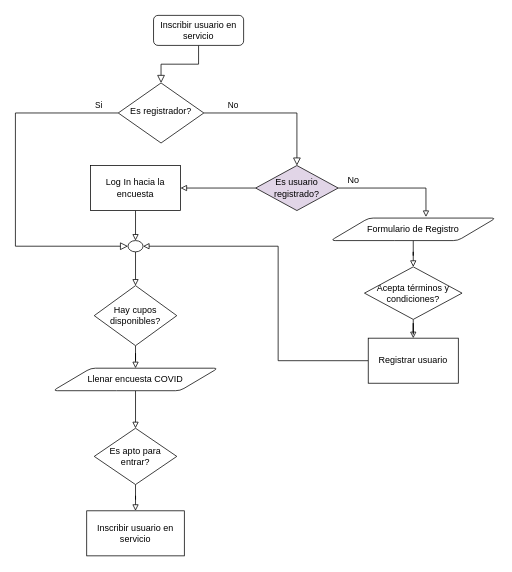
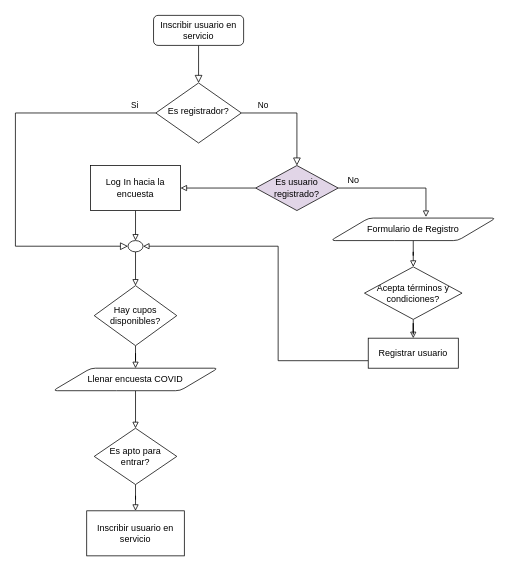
  <mxCell id="0" />
  <mxCell id="1" parent="0" />
  <mxCell id="2" value="" style="rounded=0;html=1;jettySize=auto;orthogonalLoop=1;fontSize=11;endArrow=block;endFill=0;endSize=8;strokeWidth=1;shadow=0;labelBackgroundColor=none;edgeStyle=orthogonalEdgeStyle;" parent="1" source="3" target="6" edge="1"><mxGeometry relative="1" as="geometry" /></mxCell>
  <mxCell id="3" value="Inscribir usuario en servicio" style="rounded=1;whiteSpace=wrap;html=1;fontSize=12;glass=0;strokeWidth=1;shadow=0;" parent="1" vertex="1"><mxGeometry x="204" y="20" width="120" height="40" as="geometry" /></mxCell>
  <mxCell id="4" value="Si" style="rounded=0;html=1;jettySize=auto;orthogonalLoop=1;fontSize=11;endArrow=block;endFill=0;endSize=8;strokeWidth=1;shadow=0;labelBackgroundColor=none;edgeStyle=orthogonalEdgeStyle;entryX=0;entryY=0.5;entryDx=0;entryDy=0;entryPerimeter=0;" parent="1" source="6" target="27" edge="1"><mxGeometry x="-0.89" y="-10" relative="1" as="geometry"><mxPoint as="offset" /><mxPoint x="180" y="290" as="targetPoint" /><Array as="points"><mxPoint x="20" y="150" /><mxPoint x="20" y="327" /></Array></mxGeometry></mxCell>
  <mxCell id="5" value="No" style="edgeStyle=orthogonalEdgeStyle;rounded=0;html=1;jettySize=auto;orthogonalLoop=1;fontSize=11;endArrow=block;endFill=0;endSize=8;strokeWidth=1;shadow=0;labelBackgroundColor=none;entryX=0.5;entryY=0;entryDx=0;entryDy=0;" parent="1" source="6" target="9" edge="1"><mxGeometry x="-0.597" y="10" relative="1" as="geometry"><mxPoint as="offset" /><mxPoint x="560" y="210" as="targetPoint" /></mxGeometry></mxCell>
- <mxCell id="6" value="Es registrador?" style="rhombus;whiteSpace=wrap;html=1;shadow=0;fontFamily=Helvetica;fontSize=12;align=center;strokeWidth=1;spacing=6;spacingTop=-4;" parent="1" vertex="1"><mxGeometry x="157" y="110" width="114" height="80" as="geometry" /></mxCell>
+ <mxCell id="6" value="Es registrador?" style="rhombus;whiteSpace=wrap;html=1;shadow=0;fontFamily=Helvetica;fontSize=12;align=center;strokeWidth=1;spacing=6;spacingTop=-4;" parent="1" vertex="1"><mxGeometry x="207" y="110" width="114" height="80" as="geometry" /></mxCell>
  <mxCell id="7" style="edgeStyle=orthogonalEdgeStyle;rounded=0;orthogonalLoop=1;jettySize=auto;html=1;shadow=0;labelBackgroundColor=#000000;fontSize=12;endArrow=block;endFill=0;strokeColor=#000000;entryX=0.577;entryY=-0.05;entryDx=0;entryDy=0;entryPerimeter=0;" edge="1" parent="1" source="9" target="17"><mxGeometry relative="1" as="geometry"><mxPoint x="590" y="250" as="targetPoint" /><Array as="points"><mxPoint x="567" y="250" /></Array></mxGeometry></mxCell>
  <mxCell id="8" value="" style="edgeStyle=orthogonalEdgeStyle;rounded=0;orthogonalLoop=1;jettySize=auto;html=1;shadow=0;labelBackgroundColor=#000000;fontSize=12;endArrow=block;endFill=0;strokeColor=#000000;" edge="1" parent="1" source="9" target="24"><mxGeometry relative="1" as="geometry" /></mxCell>
  <mxCell id="9" value="Es usuario registrado?" style="rhombus;whiteSpace=wrap;html=1;fillColor=#e1d5e7;" vertex="1" parent="1"><mxGeometry x="340" y="220" width="110" height="60" as="geometry" /></mxCell>
  <mxCell id="10" style="edgeStyle=orthogonalEdgeStyle;rounded=0;orthogonalLoop=1;jettySize=auto;html=1;shadow=0;labelBackgroundColor=#000000;fontSize=12;endArrow=block;endFill=0;strokeColor=#000000;entryX=1;entryY=0.5;entryDx=0;entryDy=0;entryPerimeter=0;" edge="1" parent="1" source="11" target="27"><mxGeometry relative="1" as="geometry"><mxPoint x="180" y="290" as="targetPoint" /><Array as="points"><mxPoint x="370" y="480" /><mxPoint x="370" y="328" /><mxPoint x="190" y="328" /></Array></mxGeometry></mxCell>
- <mxCell id="11" value="Registrar usuario" style="whiteSpace=wrap;html=1;" vertex="1" parent="1"><mxGeometry x="490" y="450" width="120" height="60" as="geometry" /></mxCell>
+ <mxCell id="11" value="Registrar usuario" style="whiteSpace=wrap;html=1;" vertex="1" parent="1"><mxGeometry x="490" y="450" width="120" height="40" as="geometry" /></mxCell>
  <mxCell id="12" value="" style="edgeStyle=orthogonalEdgeStyle;rounded=0;orthogonalLoop=1;jettySize=auto;html=1;shadow=0;labelBackgroundColor=#000000;fontSize=12;endArrow=block;endFill=0;strokeColor=#000000;" edge="1" parent="1" source="13" target="25"><mxGeometry relative="1" as="geometry" /></mxCell>
  <mxCell id="13" value="Es apto para entrar?" style="strokeWidth=1;html=1;shape=mxgraph.flowchart.decision;whiteSpace=wrap;" vertex="1" parent="1"><mxGeometry x="125" y="570" width="110" height="75" as="geometry" /></mxCell>
  <mxCell id="14" style="edgeStyle=orthogonalEdgeStyle;rounded=0;orthogonalLoop=1;jettySize=auto;html=1;entryX=0.5;entryY=0;entryDx=0;entryDy=0;entryPerimeter=0;shadow=0;labelBackgroundColor=#000000;fontSize=12;endArrow=block;endFill=0;strokeColor=#000000;" edge="1" parent="1" source="15" target="13"><mxGeometry relative="1" as="geometry" /></mxCell>
  <mxCell id="15" value="Llenar encuesta COVID" style="shape=parallelogram;html=1;strokeWidth=1;perimeter=parallelogramPerimeter;whiteSpace=wrap;rounded=1;arcSize=12;size=0.23;fontSize=12;" vertex="1" parent="1"><mxGeometry x="70" y="490" width="220" height="30" as="geometry" /></mxCell>
  <mxCell id="16" style="edgeStyle=orthogonalEdgeStyle;rounded=0;orthogonalLoop=1;jettySize=auto;html=1;entryX=0.5;entryY=0;entryDx=0;entryDy=0;entryPerimeter=0;shadow=0;labelBackgroundColor=#000000;fontSize=12;endArrow=block;endFill=0;strokeColor=#000000;" edge="1" parent="1" source="17" target="20"><mxGeometry relative="1" as="geometry" /></mxCell>
  <mxCell id="17" value="Formulario de Registro" style="shape=parallelogram;html=1;strokeWidth=1;perimeter=parallelogramPerimeter;whiteSpace=wrap;rounded=1;arcSize=12;size=0.23;fontSize=12;" vertex="1" parent="1"><mxGeometry x="440" y="290" width="220" height="30" as="geometry" /></mxCell>
  <mxCell id="18" value="No" style="text;html=1;align=center;verticalAlign=middle;resizable=0;points=[];autosize=1;strokeColor=none;fillColor=none;fontSize=12;" vertex="1" parent="1"><mxGeometry x="455" y="230" width="30" height="20" as="geometry" /></mxCell>
  <mxCell id="19" style="edgeStyle=orthogonalEdgeStyle;rounded=0;orthogonalLoop=1;jettySize=auto;html=1;shadow=0;labelBackgroundColor=#000000;fontSize=12;endArrow=block;endFill=0;strokeColor=#000000;" edge="1" parent="1" source="20" target="11"><mxGeometry relative="1" as="geometry" /></mxCell>
  <mxCell id="20" value="Acepta términos y condiciones?" style="strokeWidth=1;html=1;shape=mxgraph.flowchart.decision;whiteSpace=wrap;" vertex="1" parent="1"><mxGeometry x="485" y="355" width="130" height="70" as="geometry" /></mxCell>
  <mxCell id="21" style="edgeStyle=orthogonalEdgeStyle;rounded=0;orthogonalLoop=1;jettySize=auto;html=1;shadow=0;labelBackgroundColor=#000000;fontSize=12;endArrow=block;endFill=0;strokeColor=#000000;" edge="1" parent="1" source="22" target="15"><mxGeometry relative="1" as="geometry" /></mxCell>
  <mxCell id="22" value="Hay cupos disponibles?" style="strokeWidth=1;html=1;shape=mxgraph.flowchart.decision;whiteSpace=wrap;" vertex="1" parent="1"><mxGeometry x="125" y="380" width="110" height="80" as="geometry" /></mxCell>
  <mxCell id="23" style="edgeStyle=orthogonalEdgeStyle;rounded=0;orthogonalLoop=1;jettySize=auto;html=1;entryX=0.5;entryY=0;entryDx=0;entryDy=0;shadow=0;labelBackgroundColor=#000000;fontSize=12;endArrow=block;endFill=0;strokeColor=#000000;entryPerimeter=0;" edge="1" parent="1" source="24" target="27"><mxGeometry relative="1" as="geometry" /></mxCell>
  <mxCell id="24" value="Log In hacia la encuesta" style="whiteSpace=wrap;html=1;" vertex="1" parent="1"><mxGeometry x="120" y="220" width="120" height="60" as="geometry" /></mxCell>
  <mxCell id="25" value="Inscribir usuario en servicio" style="whiteSpace=wrap;html=1;strokeWidth=1;" vertex="1" parent="1"><mxGeometry x="115" y="680" width="130" height="60" as="geometry" /></mxCell>
  <mxCell id="26" value="" style="edgeStyle=orthogonalEdgeStyle;rounded=0;orthogonalLoop=1;jettySize=auto;html=1;shadow=0;labelBackgroundColor=#000000;fontSize=12;endArrow=block;endFill=0;strokeColor=#000000;" edge="1" parent="1" source="27" target="22"><mxGeometry relative="1" as="geometry" /></mxCell>
  <mxCell id="27" value="" style="verticalLabelPosition=bottom;verticalAlign=top;html=1;shape=mxgraph.flowchart.on-page_reference;fontSize=12;strokeWidth=1;" vertex="1" parent="1"><mxGeometry x="170" y="320" width="20" height="15" as="geometry" /></mxCell>
